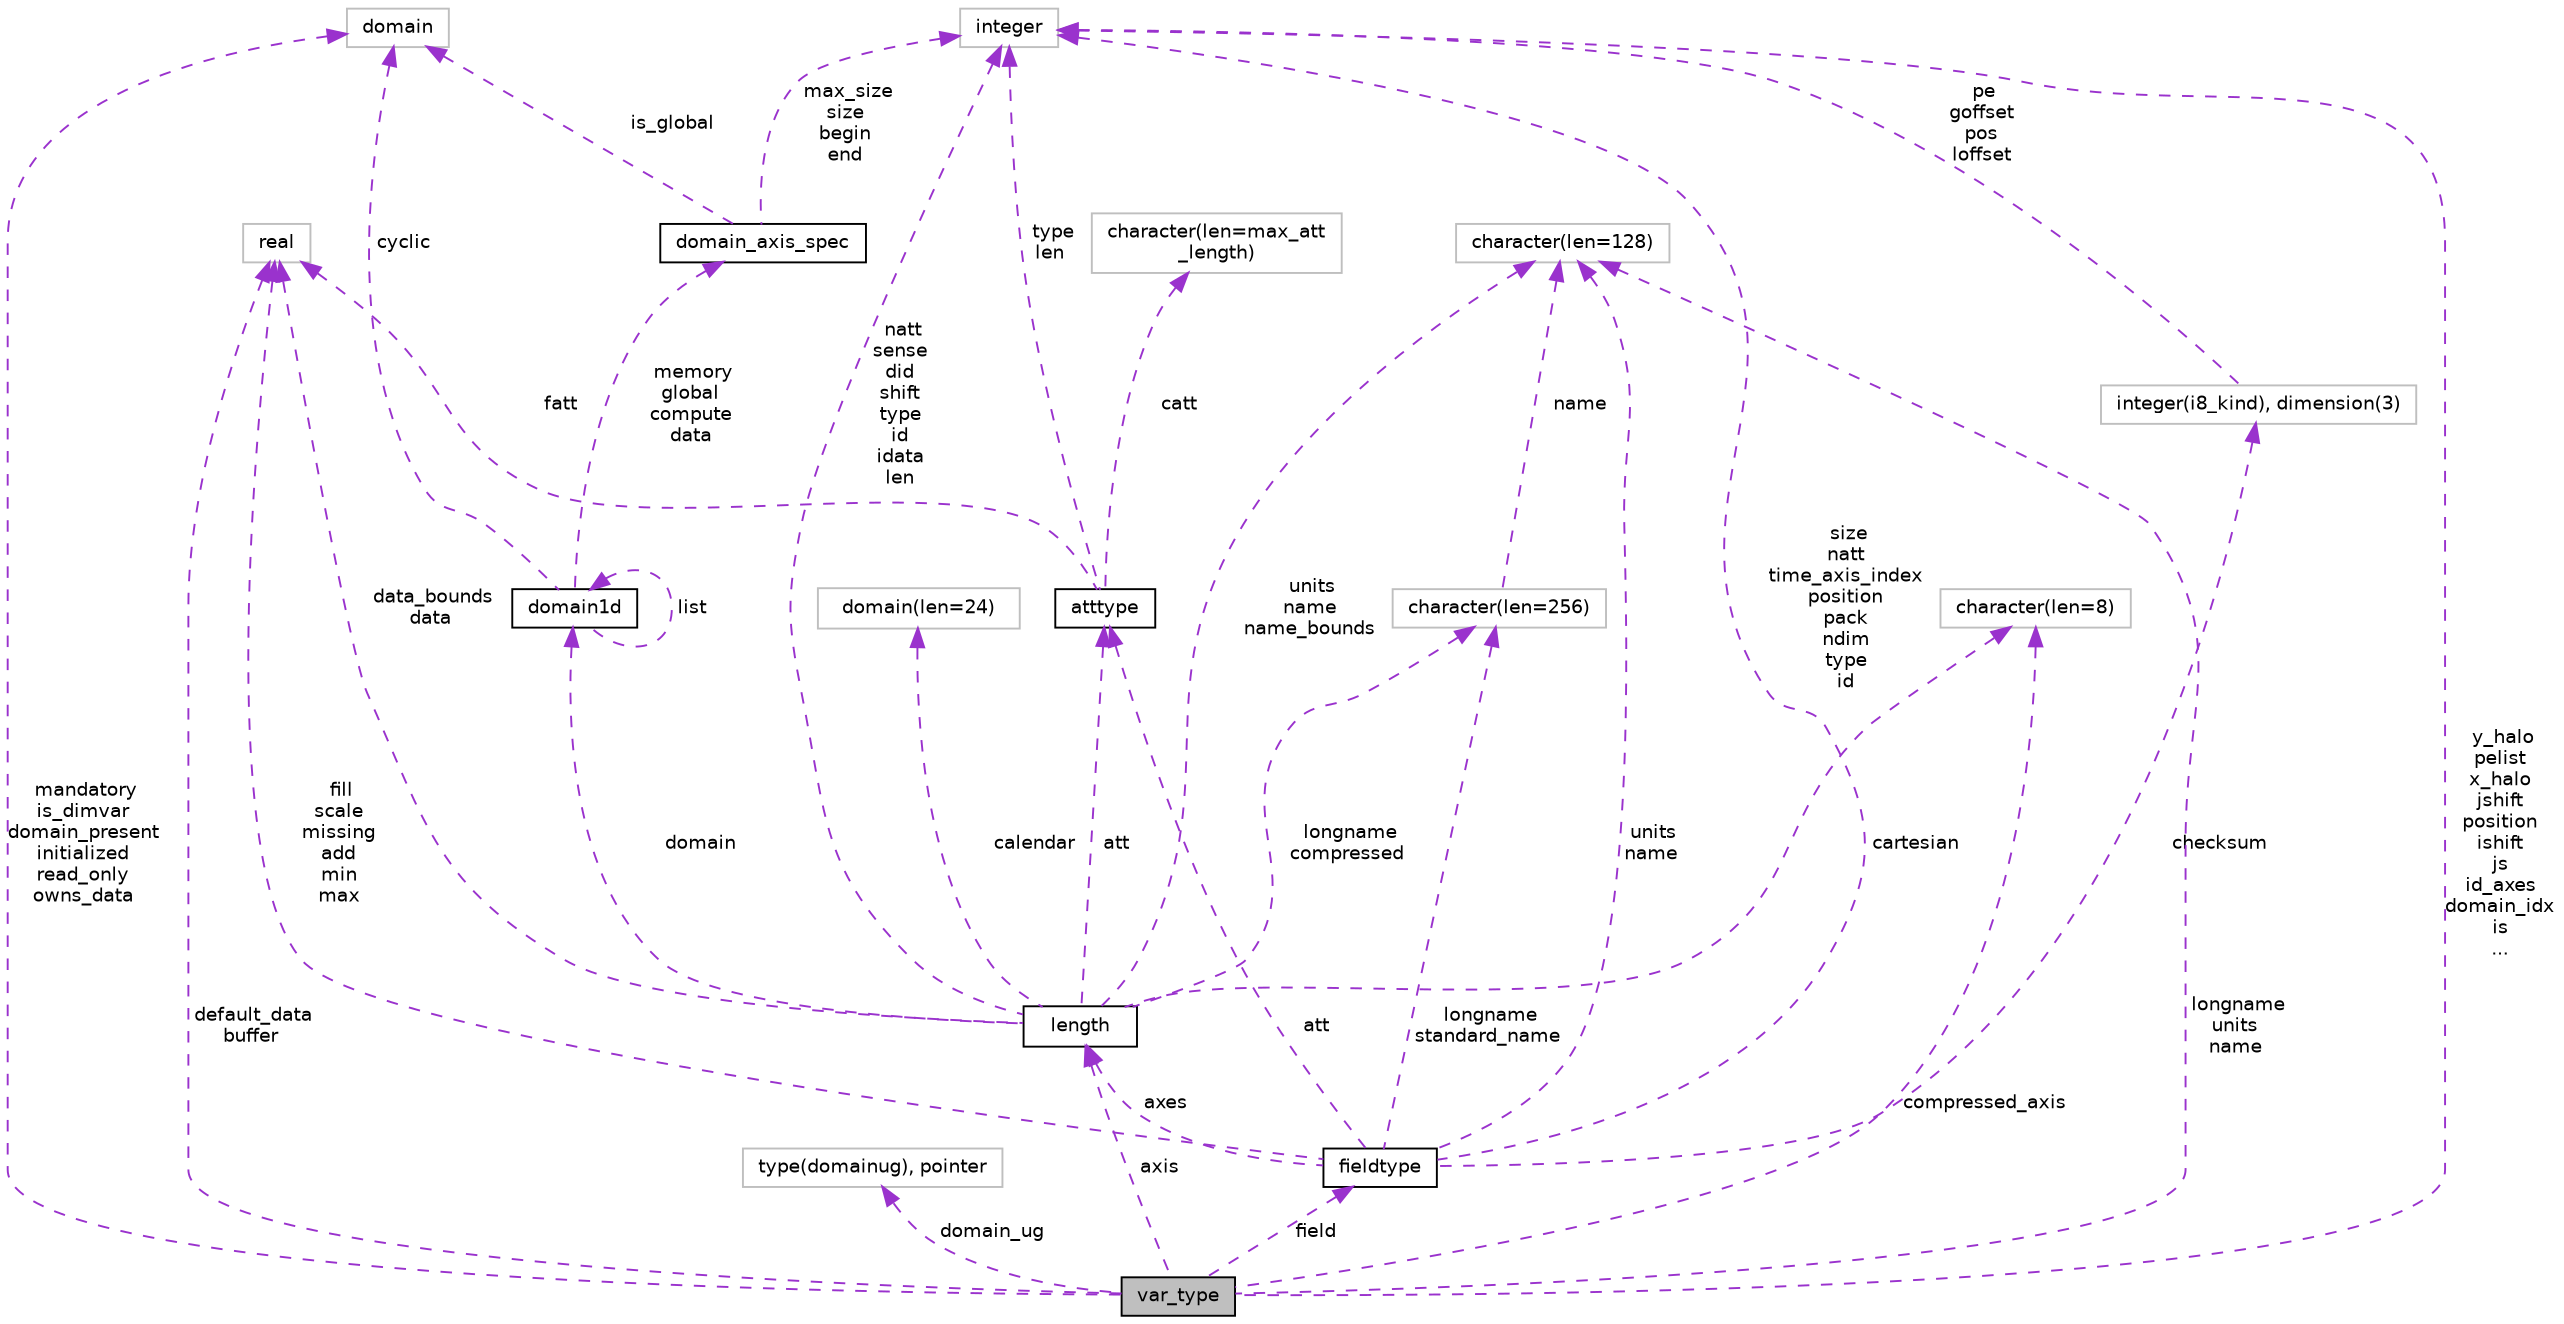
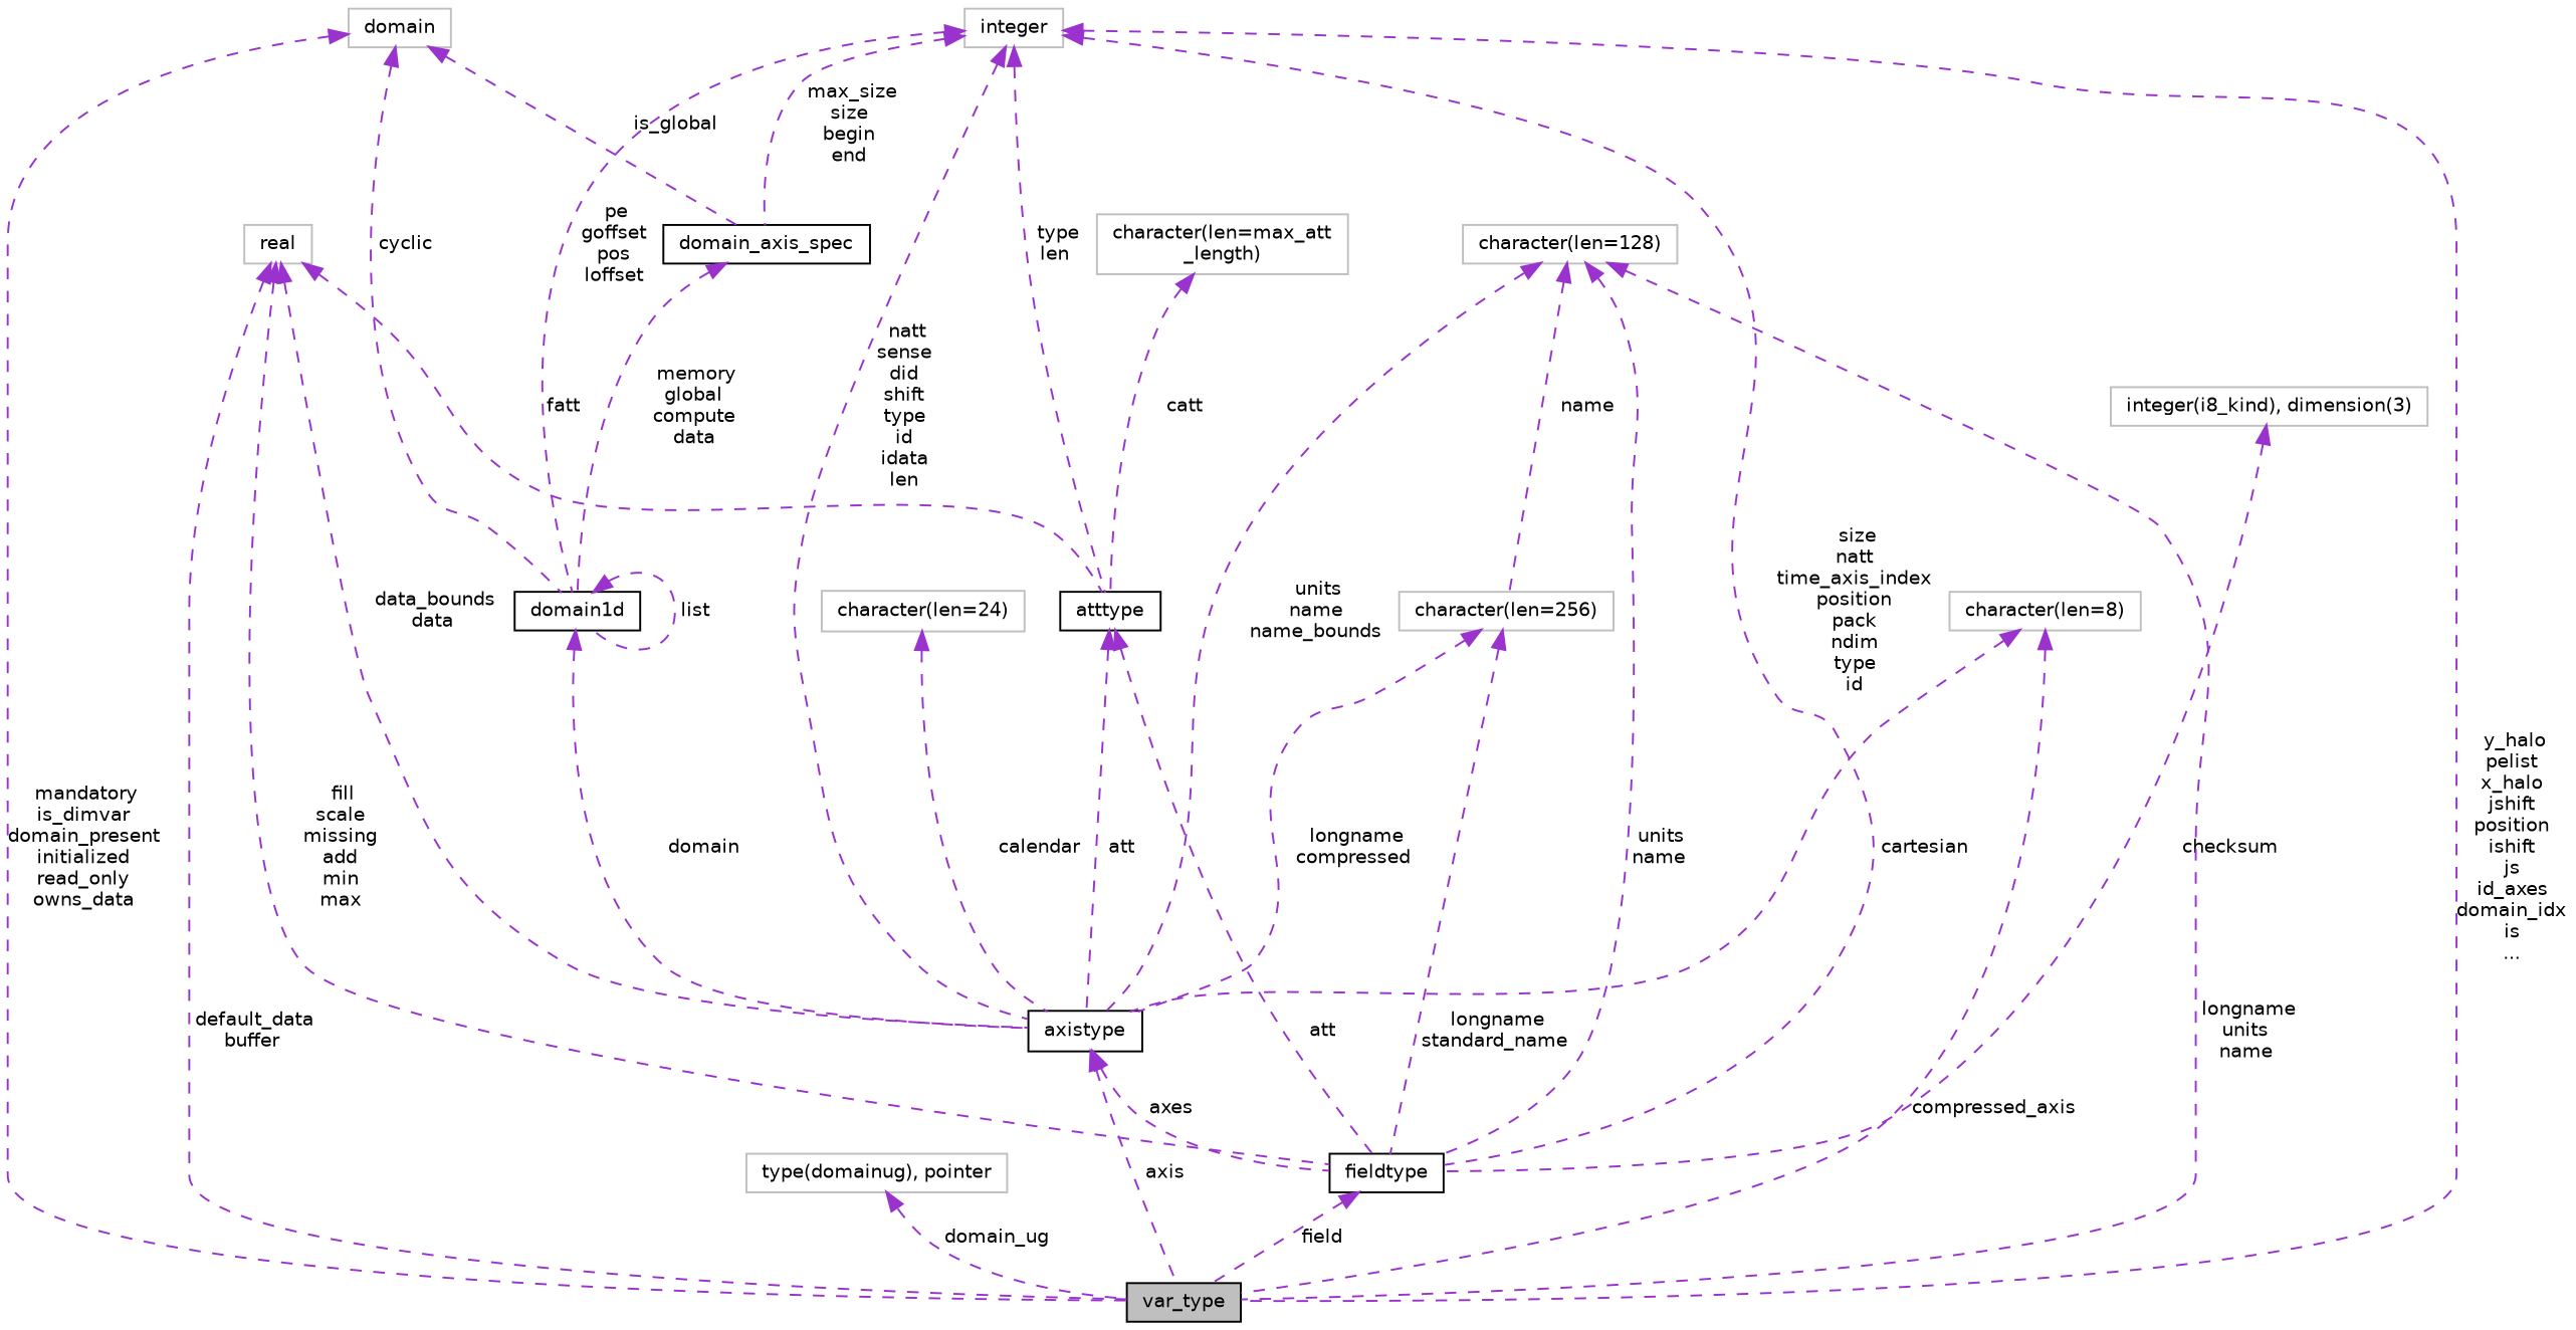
  digraph {
    fontname="DejaVu Sans"
    rankdir=TB
    node [color=grey75 fillcolor=white fontname="DejaVu Sans" fontsize=10 shape=record style=filled]
    edge [color=darkorchid3 dir=back fontname="DejaVu Sans" fontsize=10 labelfontname=Helvetica labelfontsize=10 style=dashed]
    n1 [color=black fillcolor=grey75 fontcolor=black height=0.2 label=var_type width=0.4]
    n2 [height=0.2 label=domain width=0.4]
    n3 [color=black height=0.2 label=domain1d width=0.4]
    n4 [color=black height=0.2 label=domain_axis_spec width=0.4]
-   n5 [color=black height=0.2 label=length width=0.4]
+   n5 [color=black height=0.2 label=axistype width=0.4]
    n6 [height=0.2 label="type(domainug), pointer" width=0.4]
    n7 [color=black height=0.2 label=fieldtype width=0.4]
    n8 [height=0.2 label="integer(i8_kind), dimension(3)" width=0.4]
    n9 [height=0.2 label="character(len=256)" width=0.4]
    n10 [color=black height=0.2 label=atttype width=0.4]
    n11 [height=0.2 label="character(len=128)" width=0.4]
    n12 [height=0.2 label=real width=0.4]
    n13 [height=0.2 label=integer width=0.4]
    n14 [height=0.2 label="character(len=max_att\l_length)" width=0.4]
    n15 [height=0.2 label="character(len=8)" width=0.4]
-   n16 [height=0.2 label="domain(len=24)" width=0.4]
+   n16 [height=0.2 label="character(len=24)" width=0.4]
    n2 -> n1 [label=" mandatory\nis_dimvar\ndomain_present\ninitialized\nread_only\nowns_data"]
    n2 -> n3 [label=" cyclic"]
    n2 -> n4 [label=" is_global"]
    n3 -> n3 [label=" list"]
    n3 -> n5 [label=" domain"]
    n4 -> n3 [label=" memory\nglobal\ncompute\ndata"]
    n5 -> n1 [label=" axis"]
    n5 -> n7 [label=" axes"]
    n6 -> n1 [label=" domain_ug"]
    n7 -> n1 [label=" field"]
    n8 -> n7 [label=" checksum"]
    n9 -> n5 [label=" longname\ncompressed"]
    n9 -> n7 [label=" longname\nstandard_name"]
    n10 -> n5 [label=" att"]
    n10 -> n7 [label=" att"]
    n11 -> n1 [label=" longname\nunits\nname"]
    n11 -> n5 [label=" units\nname\nname_bounds"]
    n11 -> n7 [label=" units\nname"]
    n11 -> n9 [label=" name"]
    n12 -> n1 [label=" default_data\nbuffer"]
    n12 -> n5 [label=" data_bounds\ndata"]
    n12 -> n7 [label=" fill\nscale\nmissing\nadd\nmin\nmax"]
    n12 -> n10 [label=" fatt"]
    n13 -> n1 [label=" y_halo\npelist\nx_halo\njshift\nposition\nishift\njs\nid_axes\ndomain_idx\nis\n..."]
-   n13 -> n8 [label=" pe\ngoffset\npos\nloffset"]
+   n13 -> n3 [label=" pe\ngoffset\npos\nloffset"]
    n13 -> n4 [label=" max_size\nsize\nbegin\nend"]
    n13 -> n5 [label=" natt\nsense\ndid\nshift\ntype\nid\nidata\nlen"]
    n13 -> n7 [label=" size\nnatt\ntime_axis_index\nposition\npack\nndim\ntype\nid"]
    n13 -> n10 [label=" type\nlen"]
    n14 -> n10 [label=" catt"]
    n15 -> n1 [label=" compressed_axis"]
    n15 -> n5 [label=" cartesian"]
    n16 -> n5 [label=" calendar"]
  }
